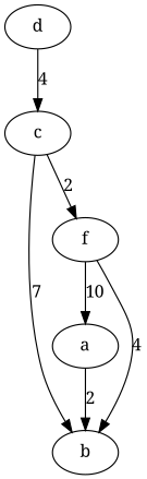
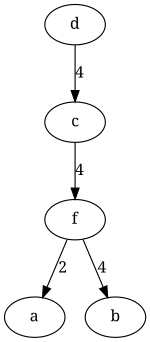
  digraph {
    fontname="Noto Serif"
    node [fontname="Noto Serif"]
    edge [fontname="Noto Serif"]
    a
    b
    d
    c
    f
-   a -> b [label=2]
    d -> c [label=4]
-   c -> b [label=7]
-   c -> f [label=2]
-   f -> a [label=10]
+   c -> f [label=4]
+   f -> a [label=2]
    f -> b [label=4]
  }
